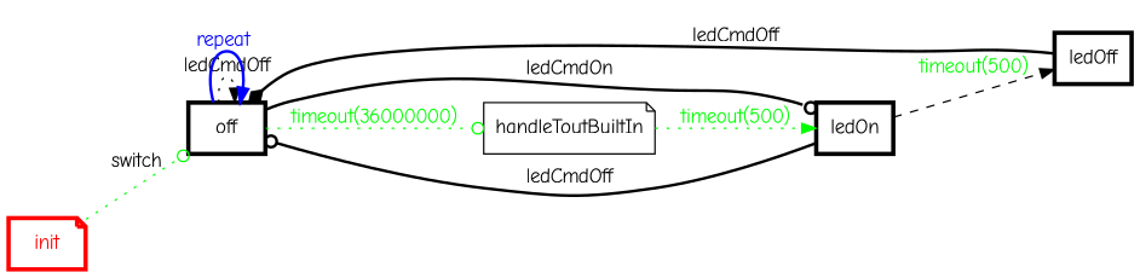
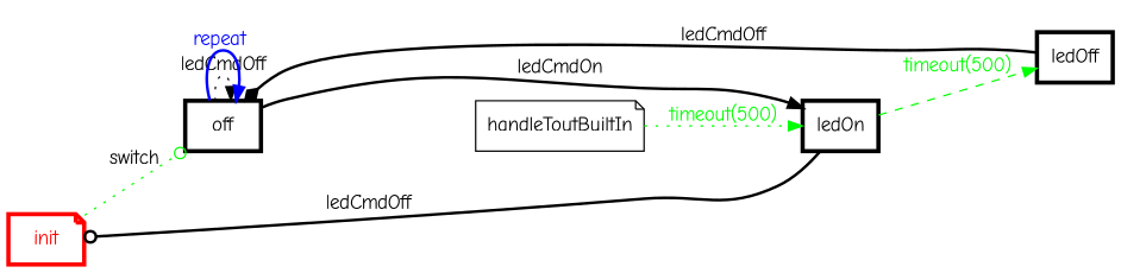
  digraph {
    fontname="Comic Neue"
    rankdir=LR
    node [color=black fontcolor=black fontname="Comic Neue" penwidth=3 shape=box]
    edge [arrowhead=normal color=green fontcolor=black fontname="Comic Neue" style=dotted]
    init [color=red fontcolor=red shape=note]
    off
    ledOn
    handleToutBuiltIn [shape=note color="" fontcolor="" penwidth=""]
    ledOff
    init -> off [arrowhead=odot label=switch]
    off -> off [color=black label=ledCmdOff]
    off -> off [color=blue fontcolor=blue label="repeat " style=bold]
-   off -> ledOn [arrowhead=odot color=black label=ledCmdOn style=bold]
-   off -> handleToutBuiltIn [arrowhead=odot fontcolor=green label="timeout(36000000)"]
-   ledOn -> off [arrowhead=odot color=black label=ledCmdOff style=bold]
-   ledOn -> ledOff [color=black fontcolor=green label="timeout(500)" style=dashed]
+   off -> ledOn [color=black label=ledCmdOn style=bold]
+   ledOn -> init [arrowhead=odot color=black label=ledCmdOff style=bold]
+   ledOn -> ledOff [fontcolor=green label="timeout(500)" style=dashed]
    handleToutBuiltIn -> ledOn [fontcolor=green label="timeout(500)"]
    ledOff -> off [arrowhead=diamond color=black label=ledCmdOff style=bold]
  }
